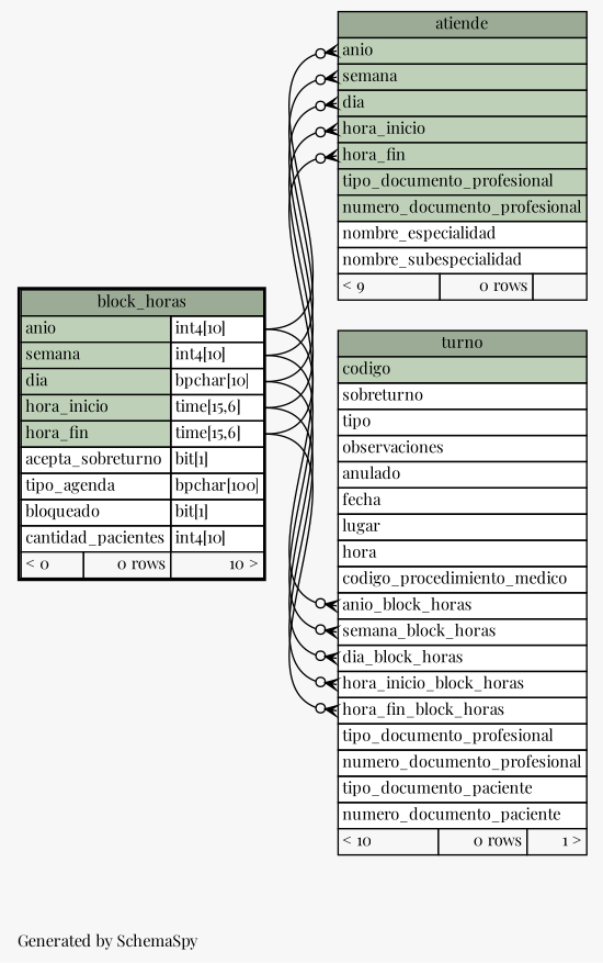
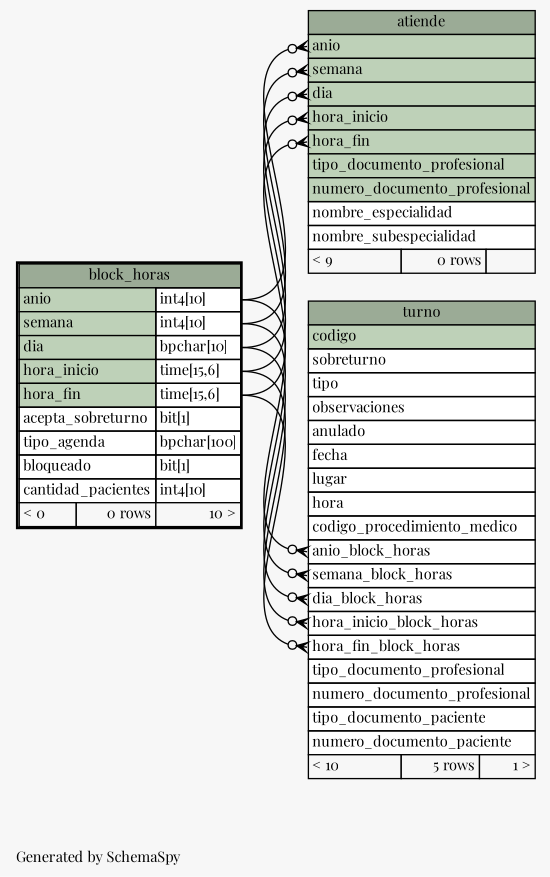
  digraph {
    bgcolor="#f7f7f7"
    fontname="Playfair Display"
    fontsize=11
    label="\nGenerated by SchemaSpy"
    labeljust=l
    nodesep=0.18
    rankdir=RL
    ranksep=0.46
    node [fontname="Playfair Display" fontsize=11 shape=plaintext]
    edge [arrowhead=none arrowsize=0.8 arrowtail=crowodot dir=back headport="anio.type:e" fontname="Playfair Display"]
    n1 [label=<     <TABLE BORDER="0" CELLBORDER="1" CELLSPACING="0" BGCOLOR="#ffffff">       <TR><TD COLSPAN="3" BGCOLOR="#9bab96" ALIGN="CENTER">atiende</TD></TR>       <TR><TD PORT="anio" COLSPAN="3" BGCOLOR="#bed1b8" ALIGN="LEFT">anio</TD></TR>       <TR><TD PORT="semana" COLSPAN="3" BGCOLOR="#bed1b8" ALIGN="LEFT">semana</TD></TR>       <TR><TD PORT="dia" COLSPAN="3" BGCOLOR="#bed1b8" ALIGN="LEFT">dia</TD></TR>       <TR><TD PORT="hora_inicio" COLSPAN="3" BGCOLOR="#bed1b8" ALIGN="LEFT">hora_inicio</TD></TR>       <TR><TD PORT="hora_fin" COLSPAN="3" BGCOLOR="#bed1b8" ALIGN="LEFT">hora_fin</TD></TR>       <TR><TD PORT="tipo_documento_profesional" COLSPAN="3" BGCOLOR="#bed1b8" ALIGN="LEFT">tipo_documento_profesional</TD></TR>       <TR><TD PORT="numero_documento_profesional" COLSPAN="3" BGCOLOR="#bed1b8" ALIGN="LEFT">numero_documento_profesional</TD></TR>       <TR><TD PORT="nombre_especialidad" COLSPAN="3" ALIGN="LEFT">nombre_especialidad</TD></TR>       <TR><TD PORT="nombre_subespecialidad" COLSPAN="3" ALIGN="LEFT">nombre_subespecialidad</TD></TR>       <TR><TD ALIGN="LEFT" BGCOLOR="#f7f7f7">&lt; 9</TD><TD ALIGN="RIGHT" BGCOLOR="#f7f7f7">0 rows</TD><TD ALIGN="RIGHT" BGCOLOR="#f7f7f7">  </TD></TR>     </TABLE>>]
    n2 [label=<     <TABLE BORDER="2" CELLBORDER="1" CELLSPACING="0" BGCOLOR="#ffffff">       <TR><TD COLSPAN="3" BGCOLOR="#9bab96" ALIGN="CENTER">block_horas</TD></TR>       <TR><TD PORT="anio" COLSPAN="2" BGCOLOR="#bed1b8" ALIGN="LEFT">anio</TD><TD PORT="anio.type" ALIGN="LEFT">int4[10]</TD></TR>       <TR><TD PORT="semana" COLSPAN="2" BGCOLOR="#bed1b8" ALIGN="LEFT">semana</TD><TD PORT="semana.type" ALIGN="LEFT">int4[10]</TD></TR>       <TR><TD PORT="dia" COLSPAN="2" BGCOLOR="#bed1b8" ALIGN="LEFT">dia</TD><TD PORT="dia.type" ALIGN="LEFT">bpchar[10]</TD></TR>       <TR><TD PORT="hora_inicio" COLSPAN="2" BGCOLOR="#bed1b8" ALIGN="LEFT">hora_inicio</TD><TD PORT="hora_inicio.type" ALIGN="LEFT">time[15,6]</TD></TR>       <TR><TD PORT="hora_fin" COLSPAN="2" BGCOLOR="#bed1b8" ALIGN="LEFT">hora_fin</TD><TD PORT="hora_fin.type" ALIGN="LEFT">time[15,6]</TD></TR>       <TR><TD PORT="acepta_sobreturno" COLSPAN="2" ALIGN="LEFT">acepta_sobreturno</TD><TD PORT="acepta_sobreturno.type" ALIGN="LEFT">bit[1]</TD></TR>       <TR><TD PORT="tipo_agenda" COLSPAN="2" ALIGN="LEFT">tipo_agenda</TD><TD PORT="tipo_agenda.type" ALIGN="LEFT">bpchar[100]</TD></TR>       <TR><TD PORT="bloqueado" COLSPAN="2" ALIGN="LEFT">bloqueado</TD><TD PORT="bloqueado.type" ALIGN="LEFT">bit[1]</TD></TR>       <TR><TD PORT="cantidad_pacientes" COLSPAN="2" ALIGN="LEFT">cantidad_pacientes</TD><TD PORT="cantidad_pacientes.type" ALIGN="LEFT">int4[10]</TD></TR>       <TR><TD ALIGN="LEFT" BGCOLOR="#f7f7f7">&lt; 0</TD><TD ALIGN="RIGHT" BGCOLOR="#f7f7f7">0 rows</TD><TD ALIGN="RIGHT" BGCOLOR="#f7f7f7">10 &gt;</TD></TR>     </TABLE>>]
-   n3 [label=<     <TABLE BORDER="0" CELLBORDER="1" CELLSPACING="0" BGCOLOR="#ffffff">       <TR><TD COLSPAN="3" BGCOLOR="#9bab96" ALIGN="CENTER">turno</TD></TR>       <TR><TD PORT="codigo" COLSPAN="3" BGCOLOR="#bed1b8" ALIGN="LEFT">codigo</TD></TR>       <TR><TD PORT="sobreturno" COLSPAN="3" ALIGN="LEFT">sobreturno</TD></TR>       <TR><TD PORT="tipo" COLSPAN="3" ALIGN="LEFT">tipo</TD></TR>       <TR><TD PORT="observaciones" COLSPAN="3" ALIGN="LEFT">observaciones</TD></TR>       <TR><TD PORT="anulado" COLSPAN="3" ALIGN="LEFT">anulado</TD></TR>       <TR><TD PORT="fecha" COLSPAN="3" ALIGN="LEFT">fecha</TD></TR>       <TR><TD PORT="lugar" COLSPAN="3" ALIGN="LEFT">lugar</TD></TR>       <TR><TD PORT="hora" COLSPAN="3" ALIGN="LEFT">hora</TD></TR>       <TR><TD PORT="codigo_procedimiento_medico" COLSPAN="3" ALIGN="LEFT">codigo_procedimiento_medico</TD></TR>       <TR><TD PORT="anio_block_horas" COLSPAN="3" ALIGN="LEFT">anio_block_horas</TD></TR>       <TR><TD PORT="semana_block_horas" COLSPAN="3" ALIGN="LEFT">semana_block_horas</TD></TR>       <TR><TD PORT="dia_block_horas" COLSPAN="3" ALIGN="LEFT">dia_block_horas</TD></TR>       <TR><TD PORT="hora_inicio_block_horas" COLSPAN="3" ALIGN="LEFT">hora_inicio_block_horas</TD></TR>       <TR><TD PORT="hora_fin_block_horas" COLSPAN="3" ALIGN="LEFT">hora_fin_block_horas</TD></TR>       <TR><TD PORT="tipo_documento_profesional" COLSPAN="3" ALIGN="LEFT">tipo_documento_profesional</TD></TR>       <TR><TD PORT="numero_documento_profesional" COLSPAN="3" ALIGN="LEFT">numero_documento_profesional</TD></TR>       <TR><TD PORT="tipo_documento_paciente" COLSPAN="3" ALIGN="LEFT">tipo_documento_paciente</TD></TR>       <TR><TD PORT="numero_documento_paciente" COLSPAN="3" ALIGN="LEFT">numero_documento_paciente</TD></TR>       <TR><TD ALIGN="LEFT" BGCOLOR="#f7f7f7">&lt; 10</TD><TD ALIGN="RIGHT" BGCOLOR="#f7f7f7">0 rows</TD><TD ALIGN="RIGHT" BGCOLOR="#f7f7f7">1 &gt;</TD></TR>     </TABLE>>]
+   n3 [label=<     <TABLE BORDER="0" CELLBORDER="1" CELLSPACING="0" BGCOLOR="#ffffff">       <TR><TD COLSPAN="3" BGCOLOR="#9bab96" ALIGN="CENTER">turno</TD></TR>       <TR><TD PORT="codigo" COLSPAN="3" BGCOLOR="#bed1b8" ALIGN="LEFT">codigo</TD></TR>       <TR><TD PORT="sobreturno" COLSPAN="3" ALIGN="LEFT">sobreturno</TD></TR>       <TR><TD PORT="tipo" COLSPAN="3" ALIGN="LEFT">tipo</TD></TR>       <TR><TD PORT="observaciones" COLSPAN="3" ALIGN="LEFT">observaciones</TD></TR>       <TR><TD PORT="anulado" COLSPAN="3" ALIGN="LEFT">anulado</TD></TR>       <TR><TD PORT="fecha" COLSPAN="3" ALIGN="LEFT">fecha</TD></TR>       <TR><TD PORT="lugar" COLSPAN="3" ALIGN="LEFT">lugar</TD></TR>       <TR><TD PORT="hora" COLSPAN="3" ALIGN="LEFT">hora</TD></TR>       <TR><TD PORT="codigo_procedimiento_medico" COLSPAN="3" ALIGN="LEFT">codigo_procedimiento_medico</TD></TR>       <TR><TD PORT="anio_block_horas" COLSPAN="3" ALIGN="LEFT">anio_block_horas</TD></TR>       <TR><TD PORT="semana_block_horas" COLSPAN="3" ALIGN="LEFT">semana_block_horas</TD></TR>       <TR><TD PORT="dia_block_horas" COLSPAN="3" ALIGN="LEFT">dia_block_horas</TD></TR>       <TR><TD PORT="hora_inicio_block_horas" COLSPAN="3" ALIGN="LEFT">hora_inicio_block_horas</TD></TR>       <TR><TD PORT="hora_fin_block_horas" COLSPAN="3" ALIGN="LEFT">hora_fin_block_horas</TD></TR>       <TR><TD PORT="tipo_documento_profesional" COLSPAN="3" ALIGN="LEFT">tipo_documento_profesional</TD></TR>       <TR><TD PORT="numero_documento_profesional" COLSPAN="3" ALIGN="LEFT">numero_documento_profesional</TD></TR>       <TR><TD PORT="tipo_documento_paciente" COLSPAN="3" ALIGN="LEFT">tipo_documento_paciente</TD></TR>       <TR><TD PORT="numero_documento_paciente" COLSPAN="3" ALIGN="LEFT">numero_documento_paciente</TD></TR>       <TR><TD ALIGN="LEFT" BGCOLOR="#f7f7f7">&lt; 10</TD><TD ALIGN="RIGHT" BGCOLOR="#f7f7f7">5 rows</TD><TD ALIGN="RIGHT" BGCOLOR="#f7f7f7">1 &gt;</TD></TR>     </TABLE>>]
    n1 -> n2 [tailport="anio:w"]
    n1 -> n2 [headport="dia.type:e" tailport="dia:w"]
    n1 -> n2 [headport="hora_fin.type:e" tailport="hora_fin:w"]
    n1 -> n2 [headport="hora_inicio.type:e" tailport="hora_inicio:w"]
    n1 -> n2 [headport="semana.type:e" tailport="semana:w"]
    n3 -> n2 [tailport="anio_block_horas:w"]
    n3 -> n2 [headport="dia.type:e" tailport="dia_block_horas:w"]
    n3 -> n2 [headport="hora_fin.type:e" tailport="hora_fin_block_horas:w"]
    n3 -> n2 [headport="hora_inicio.type:e" tailport="hora_inicio_block_horas:w"]
    n3 -> n2 [headport="semana.type:e" tailport="semana_block_horas:w"]
  }
